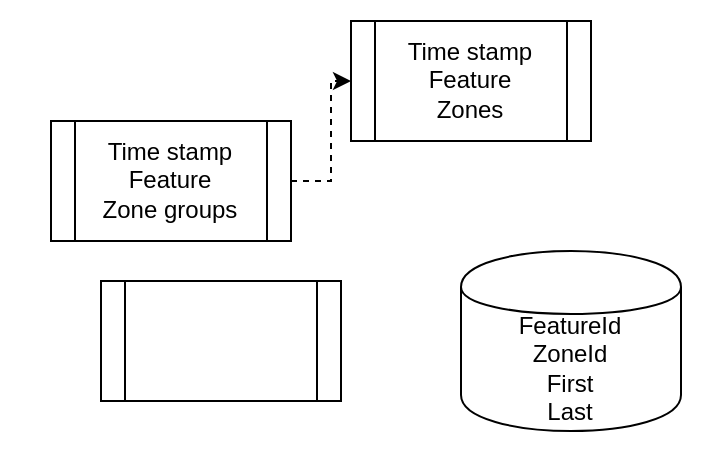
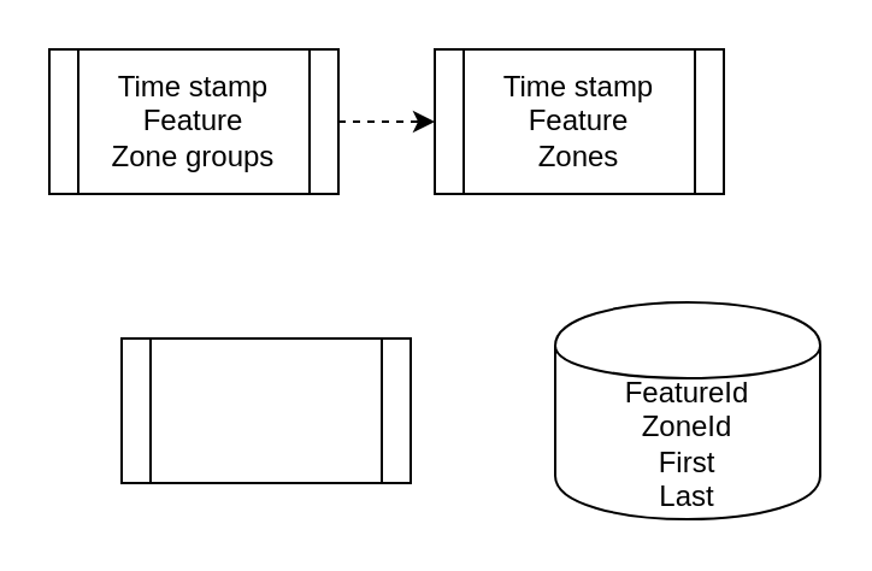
  <mxCell id="0" />
  <mxCell id="1" parent="0" />
  <mxCell id="2" style="edgeStyle=orthogonalEdgeStyle;rounded=0;orthogonalLoop=1;jettySize=auto;html=1;dashed=1;" edge="1" parent="1" source="3" target="4"><mxGeometry relative="1" as="geometry" /></mxCell>
- <mxCell id="3" value="Time stamp&lt;br&gt;Feature&lt;br&gt;Zone groups" style="shape=process;whiteSpace=wrap;html=1;backgroundOutline=1;" vertex="1" parent="1"><mxGeometry x="25" y="60" width="120" height="60" as="geometry" /></mxCell>
- <mxCell id="4" value="Time stamp&lt;br&gt;Feature&lt;br&gt;Zones" style="shape=process;whiteSpace=wrap;html=1;backgroundOutline=1;" vertex="1" parent="1"><mxGeometry x="175" y="10" width="120" height="60" as="geometry" /></mxCell>
+ <mxCell id="3" value="Time stamp&lt;br&gt;Feature&lt;br&gt;Zone groups" style="shape=process;whiteSpace=wrap;html=1;backgroundOutline=1;" vertex="1" parent="1"><mxGeometry x="20" y="20" width="120" height="60" as="geometry" /></mxCell>
+ <mxCell id="4" value="Time stamp&lt;br&gt;Feature&lt;br&gt;Zones" style="shape=process;whiteSpace=wrap;html=1;backgroundOutline=1;" vertex="1" parent="1"><mxGeometry x="180" y="20" width="120" height="60" as="geometry" /></mxCell>
  <mxCell id="5" value="" style="shape=process;whiteSpace=wrap;html=1;backgroundOutline=1;" vertex="1" parent="1"><mxGeometry x="50" y="140" width="120" height="60" as="geometry" /></mxCell>
  <mxCell id="6" value="FeatureId&lt;br&gt;ZoneId&lt;br&gt;First&lt;br&gt;Last" style="shape=cylinder;whiteSpace=wrap;html=1;boundedLbl=1;backgroundOutline=1;" vertex="1" parent="1"><mxGeometry x="230" y="125" width="110" height="90" as="geometry" /></mxCell>
